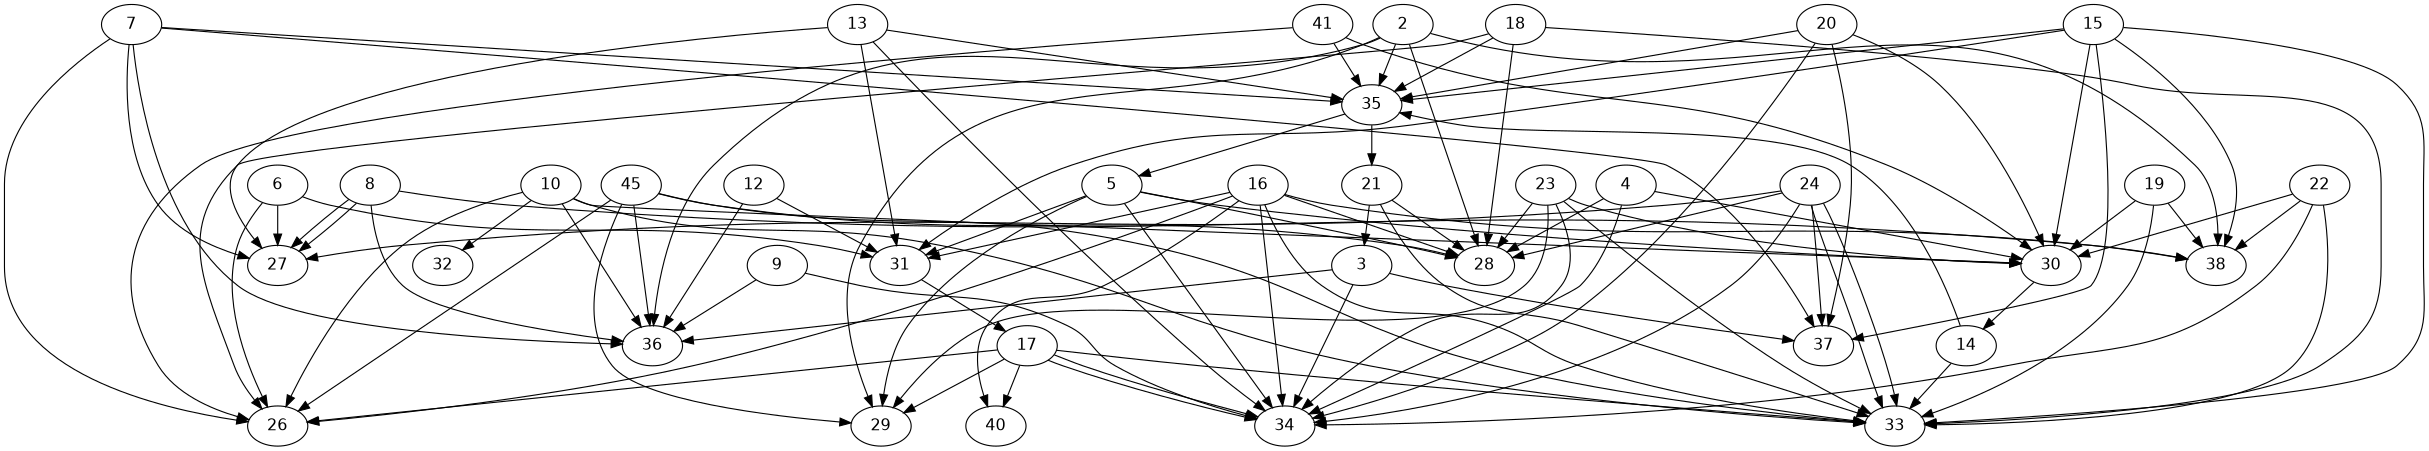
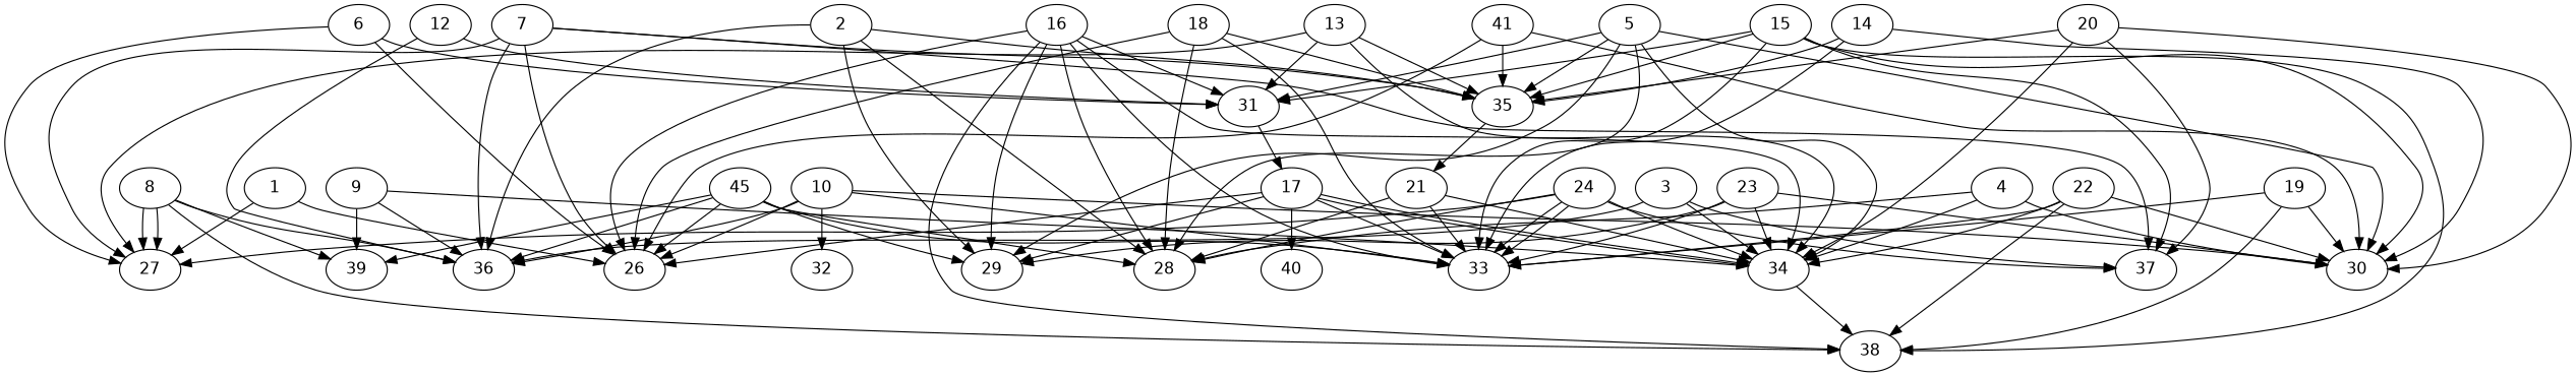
  digraph {
    fontname="DejaVu Sans"
    node [alpha=0.10 fontname="DejaVu Sans"]
    edge [fontname="DejaVu Sans"]
+   1 [alpha=0.07 expect_size=28223488]
    26 [expect_size=29811712]
    27 [alpha=0.06 expect_size=20823040]
    2 [alpha=0.11 expect_size=28773376]
    28 [alpha=0.03 expect_size=36044800]
    29 [alpha=0.05 expect_size=6316032]
    35 [alpha=0.16 expect_size=40963072]
    36 [alpha=0.12 expect_size=11827200]
    38 [alpha=0.18 expect_size=50213888]
    21 [alpha=0.07 expect_size=28592128]
    3 [alpha=0.11 expect_size=31403008]
    34 [alpha=0.09 expect_size=16058368]
    37 [alpha=0.05 expect_size=35209216]
    4 [alpha=0.02 expect_size=5407744]
    30 [expect_size=10896384]
    5 [alpha=0.01 expect_size=49420288]
    31 [expect_size=33164288]
    17 [alpha=0.06 expect_size=47887360]
    6 [expect_size=17428480]
    7 [alpha=0.01 expect_size=38718464]
    8 [alpha=0.07 expect_size=5893120]
+   39 [alpha=0.17 expect_size=10304512]
    9 [expect_size=17852416]
    10 [alpha=0.13 expect_size=12076032]
    32 [alpha=0.13 expect_size=48915456]
    33 [alpha=0.08 expect_size=34492416]
    n27 [alpha=0.17 expect_size=40803328 label=41]
    12 [alpha=0.01 expect_size=11054080]
    13 [alpha=0.13 expect_size=36507648]
    14 [alpha=0.08 expect_size=16439296]
    15 [alpha=0.02 expect_size=21336064]
    16 [alpha=0.16 expect_size=24347648]
    40 [alpha=0.13 expect_size=22464512]
    18 [alpha=0.07 expect_size=50927616]
    19 [alpha=0.02 expect_size=20484096]
    20 [alpha=0.09 expect_size=44875776]
    22 [alpha=0.14 expect_size=20858880]
    23 [alpha=0.12 expect_size=22638592]
    24 [alpha=0.11 expect_size=5483520]
    n40 [alpha=0.08 expect_size=25372672 label=45]
+   1 -> 26
+   1 -> 27
    2 -> 28
    2 -> 29
    2 -> 35
    2 -> 36
-   2 -> 38
+   34 -> 38
    35 -> 21
    21 -> 28
-   21 -> 3
+   21 -> 34
    21 -> 33
    3 -> 36
    3 -> 34
    3 -> 37
    4 -> 28
    4 -> 34
    4 -> 30
    5 -> 28
    5 -> 29
-   35 -> 5
+   5 -> 35
    5 -> 34
    5 -> 30
    5 -> 31
    31 -> 17
    17 -> 26
    17 -> 29
    17 -> 34
    17 -> 34
    17 -> 33
    17 -> 40
    6 -> 26
    6 -> 27
    6 -> 31
    7 -> 26
    7 -> 27
    7 -> 35
    7 -> 36
    7 -> 37
    8 -> 27
    8 -> 27
    8 -> 36
    8 -> 38
+   8 -> 39
    9 -> 36
    9 -> 34
+   9 -> 39
    10 -> 26
    10 -> 36
    10 -> 30
    10 -> 32
    10 -> 33
    n27 -> 26
    n27 -> 35
    n27 -> 30
    12 -> 36
    12 -> 31
    13 -> 27
    13 -> 35
    13 -> 34
    13 -> 31
    14 -> 35
-   30 -> 14
+   14 -> 30
    14 -> 33
    15 -> 35
    15 -> 38
    15 -> 37
    15 -> 30
    15 -> 31
    15 -> 33
    16 -> 26
    16 -> 28
-   16 -> 40
+   16 -> 29
    16 -> 38
    16 -> 34
    16 -> 31
    16 -> 33
    18 -> 26
    18 -> 28
    18 -> 35
    18 -> 33
    19 -> 38
    19 -> 30
    19 -> 33
    20 -> 35
    20 -> 34
    20 -> 37
    20 -> 30
    22 -> 38
    22 -> 34
    22 -> 30
    22 -> 33
-   23 -> 28
    23 -> 29
    23 -> 34
    23 -> 30
    23 -> 33
    24 -> 27
    24 -> 28
    24 -> 34
    24 -> 37
    24 -> 33
    24 -> 33
    n40 -> 26
    n40 -> 28
    n40 -> 29
    n40 -> 36
+   n40 -> 39
    n40 -> 33
  }
